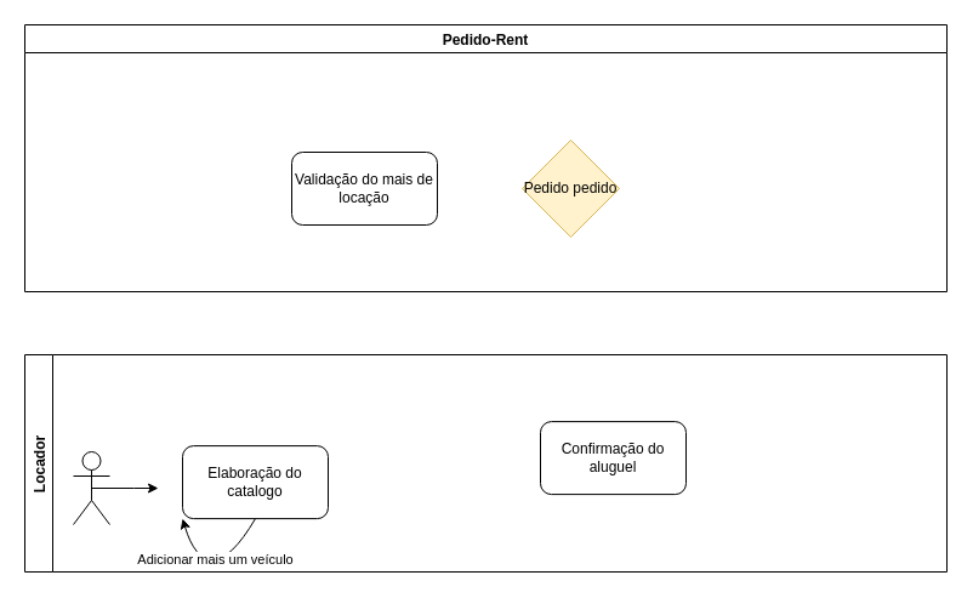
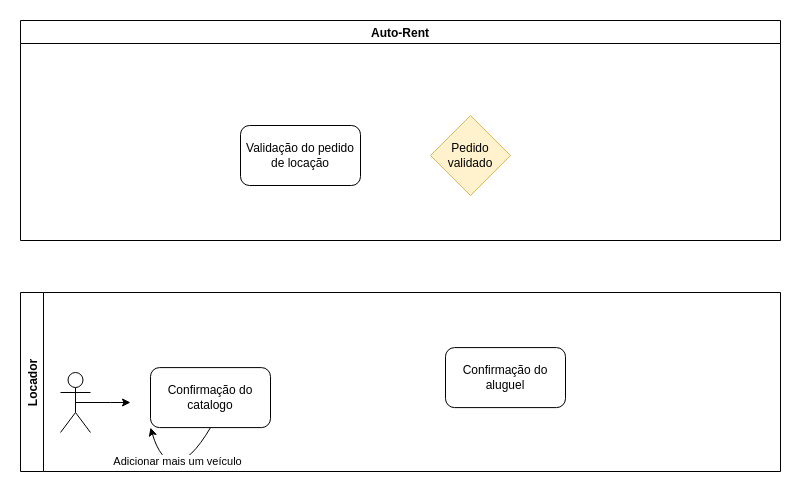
  <mxCell id="0" />
  <mxCell id="1" parent="0" />
  <mxCell id="2" value="Locador" style="swimlane;horizontal=0;direction=east;" vertex="1" parent="1"><mxGeometry x="20" y="292" width="760" height="179" as="geometry" /></mxCell>
  <mxCell id="3" value="" style="shape=umlActor;verticalLabelPosition=bottom;verticalAlign=top;html=1;" vertex="1" parent="2"><mxGeometry x="40" y="80" width="30" height="60" as="geometry" /></mxCell>
  <mxCell id="4" style="edgeStyle=orthogonalEdgeStyle;rounded=0;orthogonalLoop=1;jettySize=auto;html=1;exitX=0.5;exitY=0.5;exitDx=0;exitDy=0;exitPerimeter=0;entryX=0;entryY=0.5;entryDx=0;entryDy=0;" edge="1" parent="2" source="3"><mxGeometry relative="1" as="geometry"><mxPoint x="110" y="110" as="targetPoint" /></mxGeometry></mxCell>
- <mxCell id="5" value="Elaboração do catalogo" style="rounded=1;whiteSpace=wrap;html=1;" vertex="1" parent="2"><mxGeometry x="130" y="75.1" width="120" height="60" as="geometry" /></mxCell>
+ <mxCell id="5" value="Confirmação do catalogo" style="rounded=1;whiteSpace=wrap;html=1;" vertex="1" parent="2"><mxGeometry x="130" y="75.1" width="120" height="60" as="geometry" /></mxCell>
  <mxCell id="6" value="Confirmação do aluguel" style="rounded=1;whiteSpace=wrap;html=1;" vertex="1" parent="2"><mxGeometry x="425" y="55.1" width="120" height="60" as="geometry" /></mxCell>
  <mxCell id="7" value="Adicionar mais um veículo" style="curved=1;endArrow=classic;html=1;rounded=0;exitX=0.5;exitY=1;exitDx=0;exitDy=0;entryX=0;entryY=1;entryDx=0;entryDy=0;" edge="1" parent="2" source="5" target="5"><mxGeometry width="50" height="50" relative="1" as="geometry"><mxPoint x="370" y="139" as="sourcePoint" /><mxPoint x="420" y="89" as="targetPoint" /><Array as="points"><mxPoint x="170" y="169" /><mxPoint x="140" y="169" /></Array></mxGeometry></mxCell>
- <mxCell id="8" value="Pedido-Rent" style="swimlane;" vertex="1" parent="1"><mxGeometry x="20" y="20" width="760" height="220" as="geometry" /></mxCell>
- <mxCell id="9" value="Validação do mais de locação" style="rounded=1;whiteSpace=wrap;html=1;" vertex="1" parent="8"><mxGeometry x="220" y="105" width="120" height="60" as="geometry" /></mxCell>
- <mxCell id="10" value="Pedido pedido" style="rhombus;whiteSpace=wrap;html=1;fillColor=#fff2cc;strokeColor=#d6b656;" vertex="1" parent="8"><mxGeometry x="410" y="95" width="80" height="80" as="geometry" /></mxCell>
+ <mxCell id="8" value="Auto-Rent" style="swimlane;" vertex="1" parent="1"><mxGeometry x="20" y="20" width="760" height="220" as="geometry" /></mxCell>
+ <mxCell id="9" value="Validação do pedido de locação" style="rounded=1;whiteSpace=wrap;html=1;" vertex="1" parent="8"><mxGeometry x="220" y="105" width="120" height="60" as="geometry" /></mxCell>
+ <mxCell id="10" value="Pedido validado" style="rhombus;whiteSpace=wrap;html=1;fillColor=#fff2cc;strokeColor=#d6b656;" vertex="1" parent="8"><mxGeometry x="410" y="95" width="80" height="80" as="geometry" /></mxCell>
